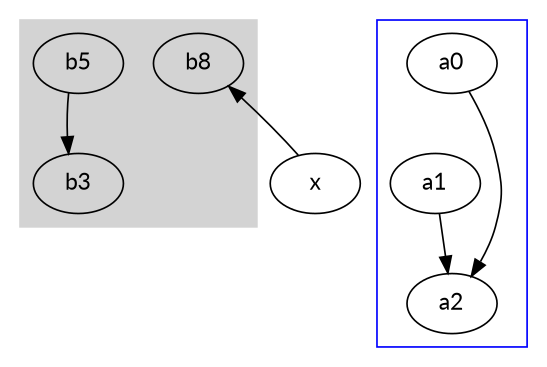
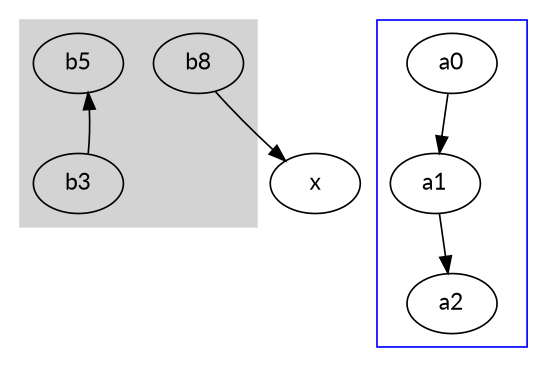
  digraph {
    compound=true
    fontname=Lato
    node [fontname=Lato]
    edge [fontname=Lato]
    n1 [label=b8]
    n2 [label=b5]
    b3
    a0
    a1
    a2
    x
    subgraph cluster_1 {
      color=lightgrey
      style=filled
      n1
      n2
      b3
    }
    subgraph cluster_2 {
      color=blue
      a0
      a1
      a2
    }
-   n2 -> b3
-   a0 -> a2
+   b3 -> n2
+   a0 -> a1
    a1 -> a2
-   x -> n1
+   n1 -> x
  }
